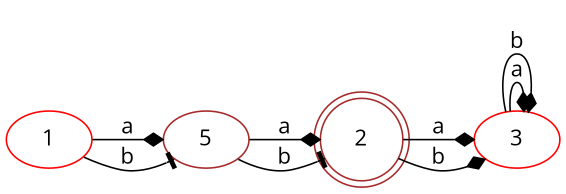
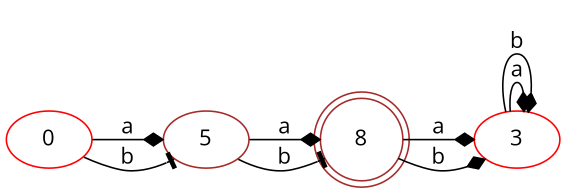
  digraph {
    fontname="Open Sans"
    rankdir=LR
    node [color=red fontname="Open Sans"]
    edge [arrowhead=diamond fontname="Open Sans"]
-   n1 [label=1]
+   n1 [label=0]
    n2 [color=brown label=5]
-   n3 [color=brown label=2 shape=doublecircle]
+   n3 [color=brown label=8 shape=doublecircle]
    n4 [label=3]
    n1 -> n2 [label=a]
    n1 -> n2 [arrowhead=tee label=b]
    n2 -> n3 [label=a]
    n2 -> n3 [arrowhead=tee label=b]
    n3 -> n4 [label=a]
    n3 -> n4 [label=b]
    n4 -> n4 [label=a]
    n4 -> n4 [label=b]
  }
